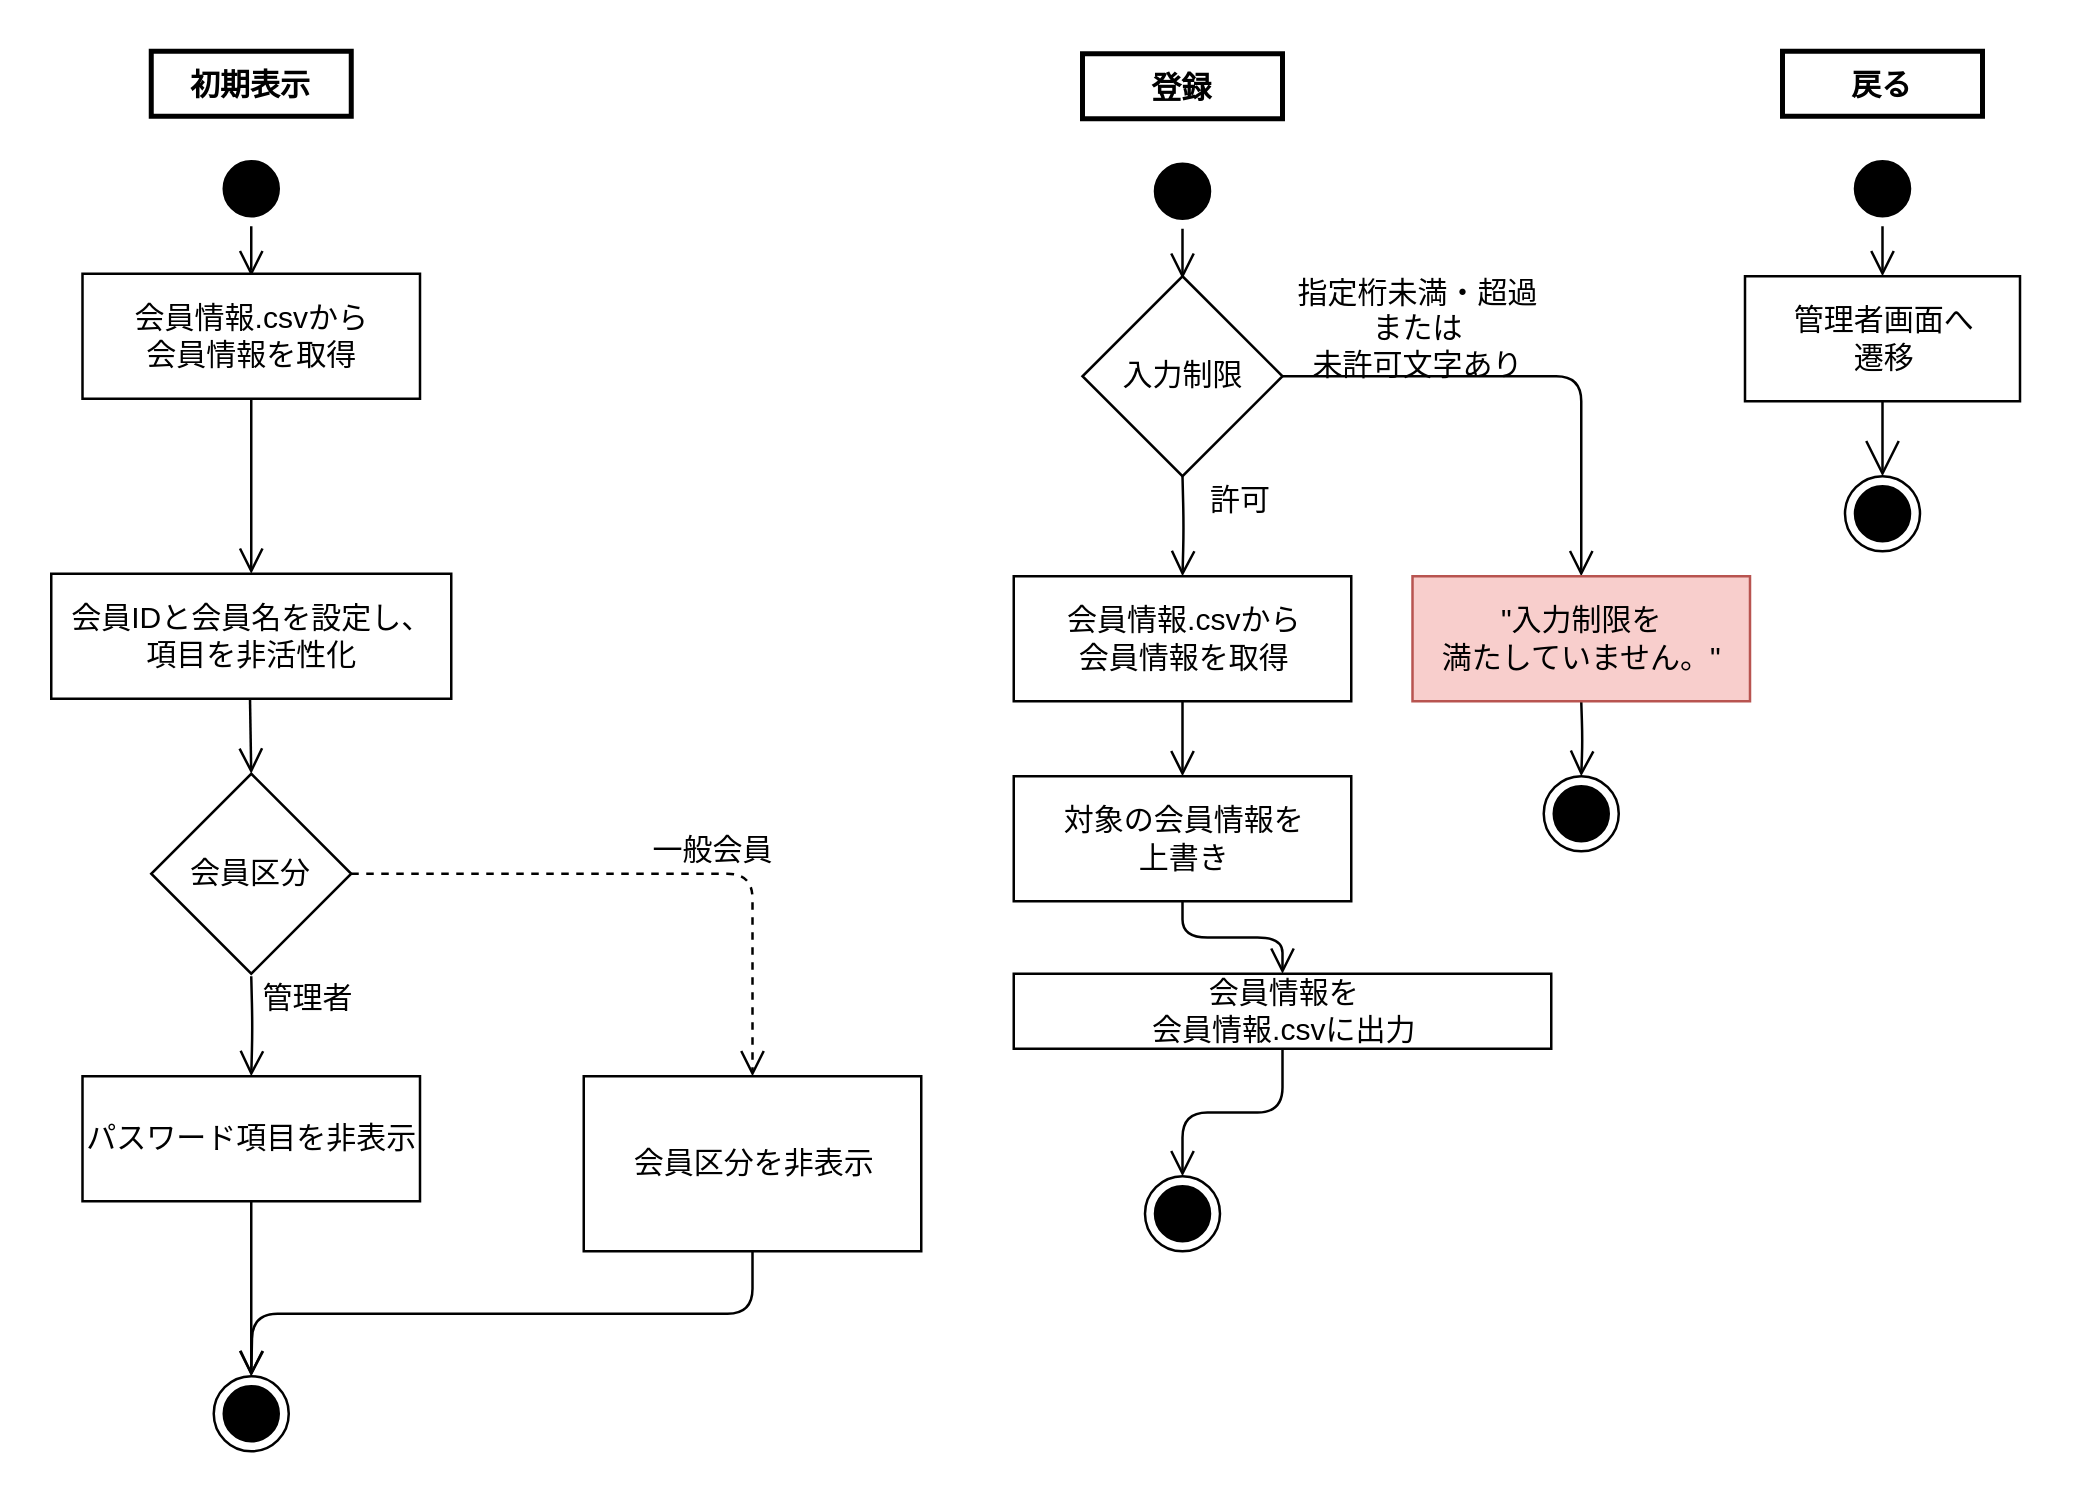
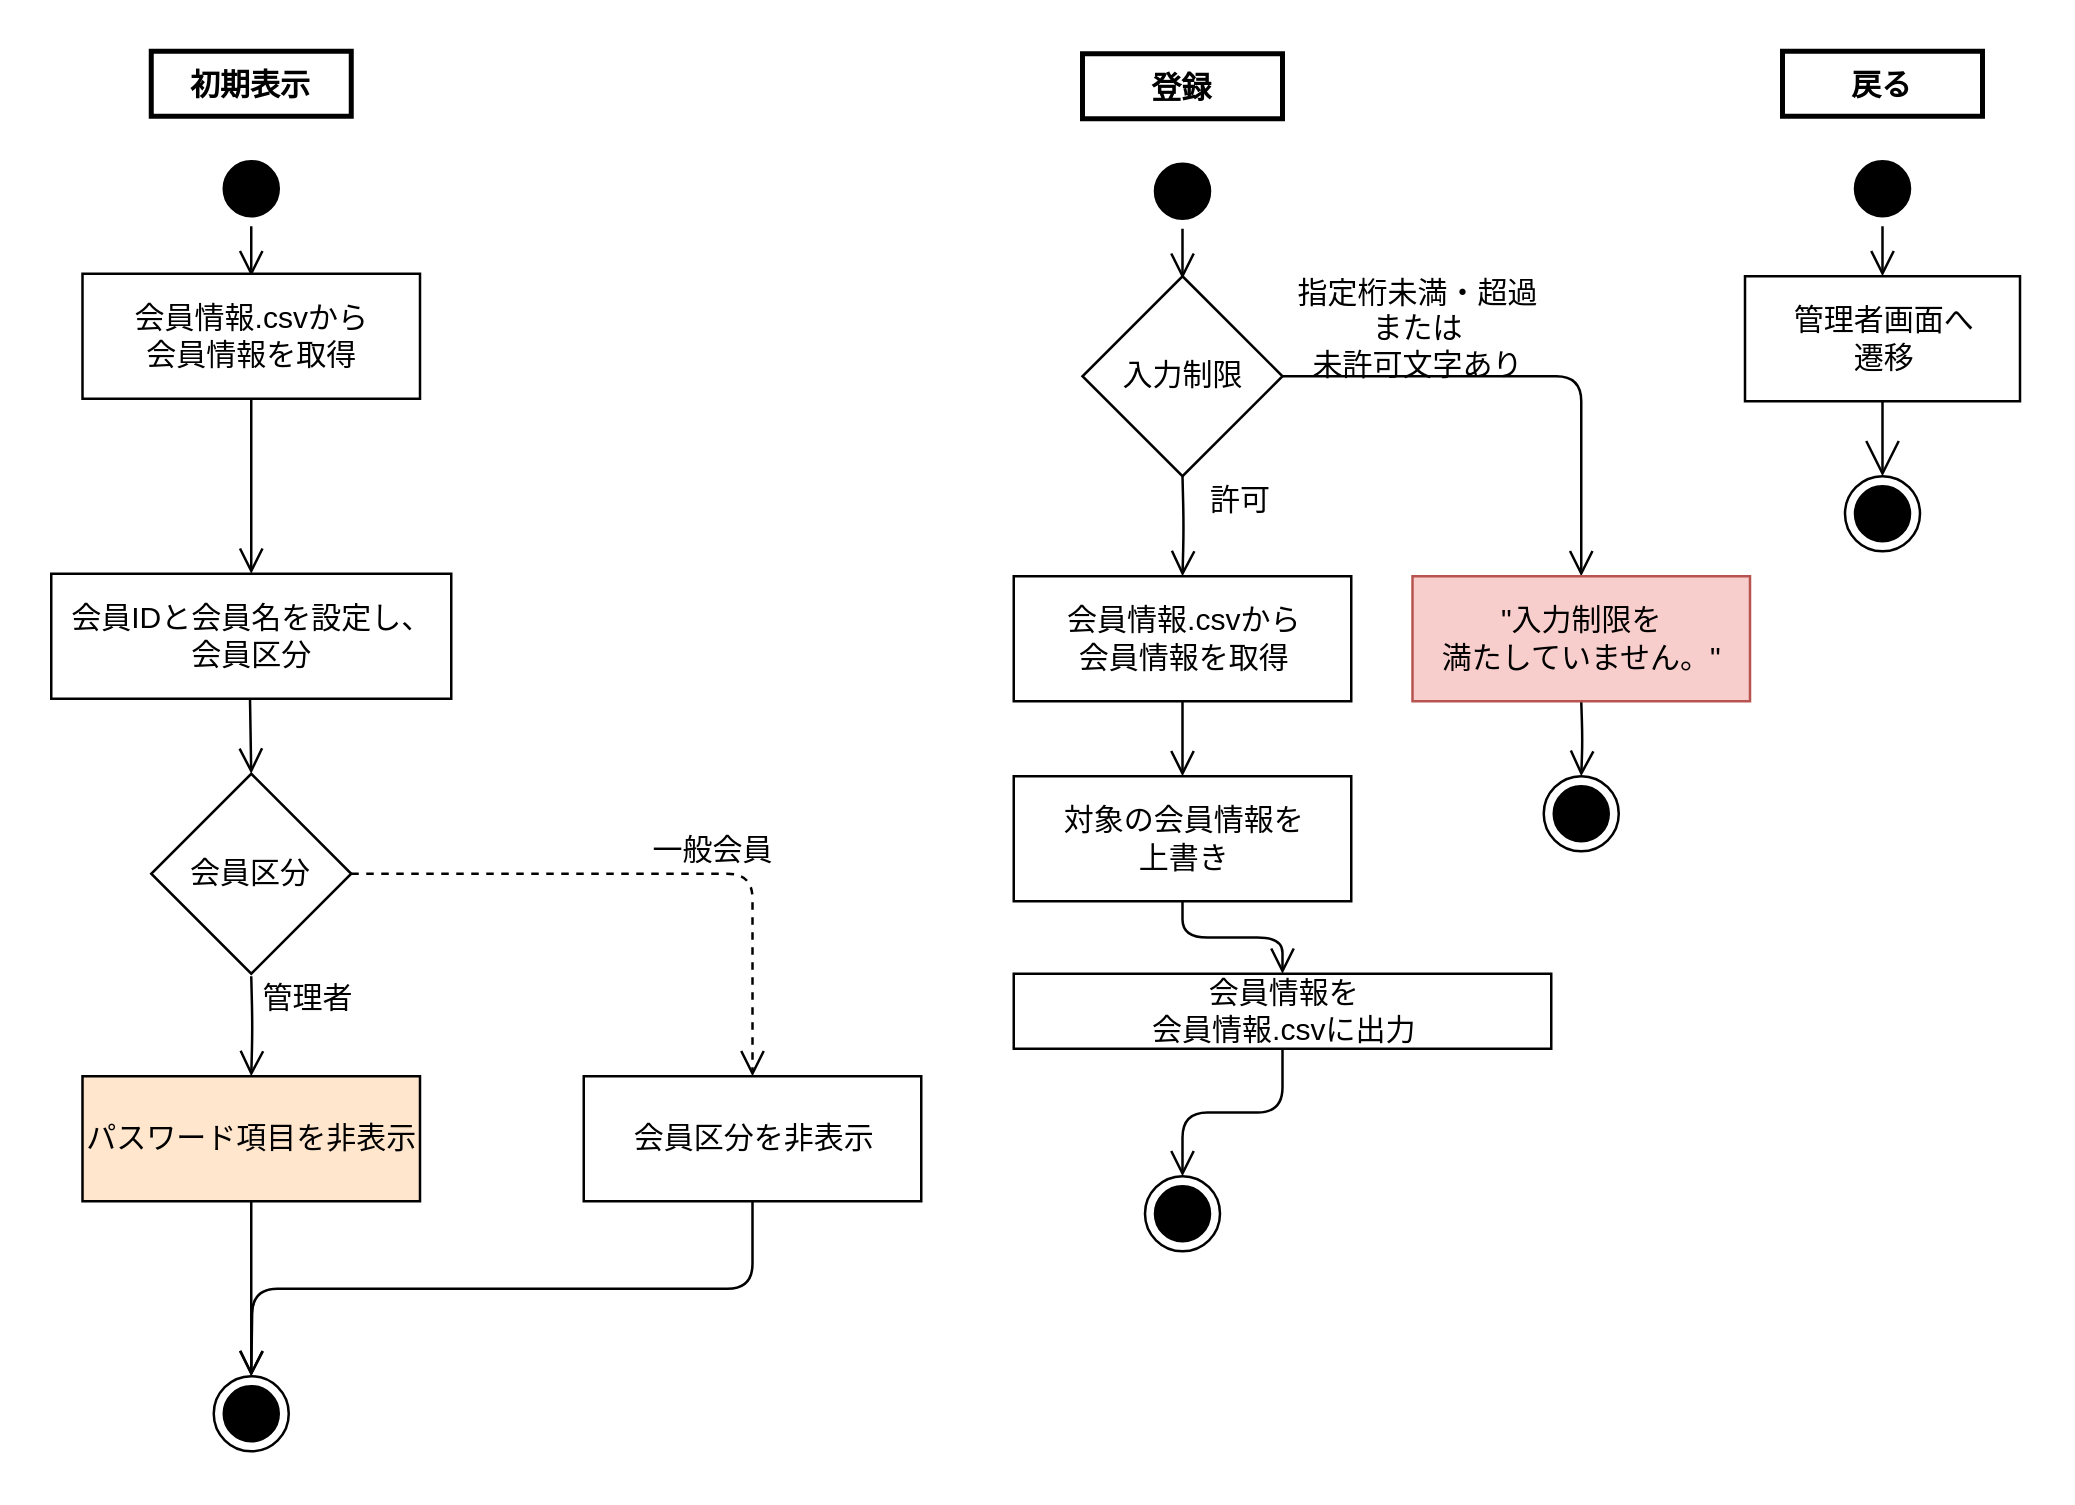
  <mxCell id="0" />
  <mxCell id="1" parent="0" />
  <mxCell id="2" value="登録" style="text;align=center;fontStyle=1;verticalAlign=middle;spacingLeft=3;spacingRight=3;strokeColor=#000000;rotatable=0;points=[[0,0.5],[1,0.5]];portConstraint=eastwest;fontColor=#000000;fillColor=#FFFFFF;strokeWidth=2;" parent="1" vertex="1"><mxGeometry x="432.5" y="21" width="80" height="26" as="geometry" /></mxCell>
  <mxCell id="3" value="" style="ellipse;html=1;shape=startState;fillColor=#000000;strokeColor=#000000;" parent="1" vertex="1"><mxGeometry x="457.5" y="61" width="30" height="30" as="geometry" /></mxCell>
  <mxCell id="4" value="" style="edgeStyle=orthogonalEdgeStyle;html=1;verticalAlign=bottom;endArrow=open;endSize=8;strokeColor=#000000;entryX=0.5;entryY=0;entryDx=0;entryDy=0;exitX=0.5;exitY=1;exitDx=0;exitDy=0;" parent="1" source="3" edge="1"><mxGeometry relative="1" as="geometry"><mxPoint x="472.5" y="111" as="targetPoint" /><mxPoint x="321.5" y="101" as="sourcePoint" /></mxGeometry></mxCell>
  <mxCell id="5" value="" style="ellipse;html=1;shape=startState;fillColor=#000000;strokeColor=#000000;" parent="1" vertex="1"><mxGeometry x="737.5" y="60" width="30" height="30" as="geometry" /></mxCell>
  <mxCell id="6" value="" style="edgeStyle=orthogonalEdgeStyle;html=1;verticalAlign=bottom;endArrow=open;endSize=8;strokeColor=#000000;" parent="1" source="5" target="7" edge="1"><mxGeometry relative="1" as="geometry"><mxPoint x="753.5" y="150" as="targetPoint" /></mxGeometry></mxCell>
  <mxCell id="7" value="管理者画面へ&lt;br&gt;遷移" style="html=1;fillColor=#FFFFFF;fontColor=#000000;strokeColor=#000000;" parent="1" vertex="1"><mxGeometry x="697.5" y="110" width="110" height="50" as="geometry" /></mxCell>
  <mxCell id="8" value="戻る" style="text;align=center;fontStyle=1;verticalAlign=middle;spacingLeft=3;spacingRight=3;strokeColor=#000000;rotatable=0;points=[[0,0.5],[1,0.5]];portConstraint=eastwest;fontColor=#000000;fillColor=#FFFFFF;strokeWidth=2;" parent="1" vertex="1"><mxGeometry x="712.5" y="20" width="80" height="26" as="geometry" /></mxCell>
  <mxCell id="9" value="" style="ellipse;html=1;shape=endState;fillColor=#000000;strokeColor=#000000;fontColor=#000000;" parent="1" vertex="1"><mxGeometry x="737.5" y="190" width="30" height="30" as="geometry" /></mxCell>
  <mxCell id="10" value="" style="endArrow=open;endFill=1;endSize=12;html=1;strokeColor=#000000;fontColor=#000000;exitX=0.5;exitY=1;exitDx=0;exitDy=0;entryX=0.5;entryY=0;entryDx=0;entryDy=0;" parent="1" source="7" target="9" edge="1"><mxGeometry width="160" relative="1" as="geometry"><mxPoint x="923.5" y="530" as="sourcePoint" /><mxPoint x="1083.5" y="530" as="targetPoint" /></mxGeometry></mxCell>
  <mxCell id="11" value="入力制限" style="rhombus;whiteSpace=wrap;html=1;fillColor=#FFFFFF;strokeColor=#000000;fontColor=#000000;" vertex="1" parent="1"><mxGeometry x="432.5" y="110" width="80" height="80" as="geometry" /></mxCell>
  <mxCell id="12" value="" style="edgeStyle=orthogonalEdgeStyle;html=1;verticalAlign=bottom;endArrow=open;endSize=8;strokeColor=#000000;entryX=0.5;entryY=0;entryDx=0;entryDy=0;exitX=0.5;exitY=1;exitDx=0;exitDy=0;" edge="1" parent="1" target="13"><mxGeometry relative="1" as="geometry"><mxPoint x="732.5" y="370" as="targetPoint" /><mxPoint x="632" y="280" as="sourcePoint" /></mxGeometry></mxCell>
  <mxCell id="13" value="" style="ellipse;html=1;shape=endState;fillColor=#000000;strokeColor=#000000;fontColor=#000000;" vertex="1" parent="1"><mxGeometry x="617" y="310" width="30" height="30" as="geometry" /></mxCell>
  <mxCell id="14" value="" style="edgeStyle=orthogonalEdgeStyle;html=1;verticalAlign=bottom;endArrow=open;endSize=8;strokeColor=#000000;entryX=0.5;entryY=0;entryDx=0;entryDy=0;exitX=1;exitY=0.5;exitDx=0;exitDy=0;" edge="1" parent="1" source="11" target="20"><mxGeometry relative="1" as="geometry"><mxPoint x="313" y="230" as="targetPoint" /><mxPoint x="482.5" y="80" as="sourcePoint" /></mxGeometry></mxCell>
  <mxCell id="15" value="指定桁未満・超過&lt;br&gt;または&lt;br&gt;未許可文字あり" style="text;html=1;strokeColor=none;fillColor=none;align=center;verticalAlign=middle;whiteSpace=wrap;rounded=0;fontColor=#000000;" vertex="1" parent="1"><mxGeometry x="492.5" y="121" width="148" height="20" as="geometry" /></mxCell>
  <mxCell id="16" value="" style="edgeStyle=orthogonalEdgeStyle;html=1;verticalAlign=bottom;endArrow=open;endSize=8;strokeColor=#000000;" edge="1" parent="1" target="18"><mxGeometry relative="1" as="geometry"><mxPoint x="482.5" y="120" as="targetPoint" /><mxPoint x="472.5" y="190" as="sourcePoint" /></mxGeometry></mxCell>
  <mxCell id="17" value="許可" style="text;html=1;strokeColor=none;fillColor=none;align=center;verticalAlign=middle;whiteSpace=wrap;rounded=0;fontColor=#000000;" vertex="1" parent="1"><mxGeometry x="472.5" y="190" width="46" height="20" as="geometry" /></mxCell>
  <mxCell id="18" value="会員情報.csvから&lt;br&gt;会員情報を取得" style="html=1;fillColor=#FFFFFF;fontColor=#000000;strokeColor=#000000;" vertex="1" parent="1"><mxGeometry x="405" y="230" width="135" height="50" as="geometry" /></mxCell>
  <mxCell id="19" value="" style="edgeStyle=orthogonalEdgeStyle;html=1;verticalAlign=bottom;endArrow=open;endSize=8;strokeColor=#000000;entryX=0.5;entryY=0;entryDx=0;entryDy=0;" edge="1" parent="1" source="18"><mxGeometry relative="1" as="geometry"><mxPoint x="472.5" y="310" as="targetPoint" /><mxPoint x="323" y="290" as="sourcePoint" /></mxGeometry></mxCell>
  <mxCell id="20" value="&quot;入力制限を&lt;br&gt;満たしていません。&quot;" style="html=1;fillColor=#f8cecc;strokeColor=#b85450;fontColor=#000000;" vertex="1" parent="1"><mxGeometry x="564.5" y="230" width="135" height="50" as="geometry" /></mxCell>
  <mxCell id="21" value="初期表示" style="text;align=center;fontStyle=1;verticalAlign=middle;spacingLeft=3;spacingRight=3;strokeColor=#000000;rotatable=0;points=[[0,0.5],[1,0.5]];portConstraint=eastwest;fontColor=#000000;fillColor=#FFFFFF;strokeWidth=2;" vertex="1" parent="1"><mxGeometry x="60" y="20" width="80" height="26" as="geometry" /></mxCell>
  <mxCell id="22" value="" style="ellipse;html=1;shape=startState;fillColor=#000000;strokeColor=#000000;" vertex="1" parent="1"><mxGeometry x="85" y="60" width="30" height="30" as="geometry" /></mxCell>
  <mxCell id="23" value="" style="edgeStyle=orthogonalEdgeStyle;html=1;verticalAlign=bottom;endArrow=open;endSize=8;strokeColor=#000000;entryX=0.5;entryY=0;entryDx=0;entryDy=0;exitX=0.5;exitY=1;exitDx=0;exitDy=0;" edge="1" parent="1" source="22"><mxGeometry relative="1" as="geometry"><mxPoint x="100" y="110" as="targetPoint" /><mxPoint x="-51" y="100" as="sourcePoint" /></mxGeometry></mxCell>
  <mxCell id="24" value="会員情報.csvから&lt;br&gt;会員情報を取得" style="html=1;fillColor=#FFFFFF;fontColor=#000000;strokeColor=#000000;" vertex="1" parent="1"><mxGeometry x="32.5" y="109" width="135" height="50" as="geometry" /></mxCell>
- <mxCell id="25" value="会員IDと会員名を設定し、&lt;br&gt;項目を非活性化" style="html=1;fillColor=#FFFFFF;fontColor=#000000;strokeColor=#000000;" vertex="1" parent="1"><mxGeometry x="20" y="229" width="160" height="50" as="geometry" /></mxCell>
+ <mxCell id="25" value="会員IDと会員名を設定し、&lt;br&gt;会員区分" style="html=1;fillColor=#FFFFFF;fontColor=#000000;strokeColor=#000000;" vertex="1" parent="1"><mxGeometry x="20" y="229" width="160" height="50" as="geometry" /></mxCell>
  <mxCell id="26" value="" style="edgeStyle=orthogonalEdgeStyle;html=1;verticalAlign=bottom;endArrow=open;endSize=8;strokeColor=#000000;entryX=0.5;entryY=0;entryDx=0;entryDy=0;exitX=0.5;exitY=1;exitDx=0;exitDy=0;" edge="1" parent="1" source="24" target="25"><mxGeometry relative="1" as="geometry"><mxPoint x="310" y="239" as="targetPoint" /><mxPoint x="310" y="199" as="sourcePoint" /></mxGeometry></mxCell>
  <mxCell id="27" value="" style="edgeStyle=orthogonalEdgeStyle;html=1;verticalAlign=bottom;endArrow=open;endSize=8;strokeColor=#000000;entryX=0.5;entryY=0;entryDx=0;entryDy=0;" edge="1" parent="1" target="28"><mxGeometry relative="1" as="geometry"><mxPoint x="99.5" y="319" as="targetPoint" /><mxPoint x="99.5" y="279" as="sourcePoint" /></mxGeometry></mxCell>
  <mxCell id="28" value="会員区分" style="rhombus;whiteSpace=wrap;html=1;fillColor=#FFFFFF;strokeColor=#000000;fontColor=#000000;" vertex="1" parent="1"><mxGeometry x="60" y="309" width="80" height="80" as="geometry" /></mxCell>
  <mxCell id="29" value="" style="edgeStyle=orthogonalEdgeStyle;html=1;verticalAlign=bottom;endArrow=open;endSize=8;strokeColor=#000000;entryX=0.5;entryY=0;entryDx=0;entryDy=0;" edge="1" parent="1" target="30"><mxGeometry relative="1" as="geometry"><mxPoint x="310" y="319" as="targetPoint" /><mxPoint x="100" y="390" as="sourcePoint" /></mxGeometry></mxCell>
- <mxCell id="30" value="パスワード項目を非表示" style="html=1;fillColor=#FFFFFF;fontColor=#000000;strokeColor=#000000;" vertex="1" parent="1"><mxGeometry x="32.5" y="430" width="135" height="50" as="geometry" /></mxCell>
+ <mxCell id="30" value="パスワード項目を非表示" style="html=1;fillColor=#ffe6cc;fontColor=#000000;strokeColor=#000000;" vertex="1" parent="1"><mxGeometry x="32.5" y="430" width="135" height="50" as="geometry" /></mxCell>
  <mxCell id="31" value="管理者" style="text;html=1;strokeColor=none;fillColor=none;align=center;verticalAlign=middle;whiteSpace=wrap;rounded=0;fontColor=#000000;" vertex="1" parent="1"><mxGeometry x="100" y="389" width="46" height="20" as="geometry" /></mxCell>
- <mxCell id="32" value="会員区分を非表示" style="html=1;fillColor=#FFFFFF;fontColor=#000000;strokeColor=#000000;" vertex="1" parent="1"><mxGeometry x="233" y="430" width="135" height="70" as="geometry" /></mxCell>
+ <mxCell id="32" value="会員区分を非表示" style="html=1;fillColor=#FFFFFF;fontColor=#000000;strokeColor=#000000;" vertex="1" parent="1"><mxGeometry x="233" y="430" width="135" height="50" as="geometry" /></mxCell>
  <mxCell id="33" value="一般会員" style="text;html=1;strokeColor=none;fillColor=none;align=center;verticalAlign=middle;whiteSpace=wrap;rounded=0;fontColor=#000000;" vertex="1" parent="1"><mxGeometry x="250" y="330" width="70" height="20" as="geometry" /></mxCell>
  <mxCell id="34" value="" style="edgeStyle=orthogonalEdgeStyle;html=1;verticalAlign=bottom;endArrow=open;endSize=8;strokeColor=#000000;entryX=0.5;entryY=0;entryDx=0;entryDy=0;dashed=1;" edge="1" parent="1" source="28" target="32"><mxGeometry relative="1" as="geometry"><mxPoint x="482.5" y="320" as="targetPoint" /><mxPoint x="482.5" y="290" as="sourcePoint" /></mxGeometry></mxCell>
  <mxCell id="35" value="" style="ellipse;html=1;shape=endState;fillColor=#000000;strokeColor=#000000;fontColor=#000000;" vertex="1" parent="1"><mxGeometry x="85" y="550" width="30" height="30" as="geometry" /></mxCell>
  <mxCell id="36" value="" style="edgeStyle=orthogonalEdgeStyle;html=1;verticalAlign=bottom;endArrow=open;endSize=8;strokeColor=#000000;entryX=0.5;entryY=0;entryDx=0;entryDy=0;" edge="1" parent="1" source="30" target="35"><mxGeometry relative="1" as="geometry"><mxPoint x="310.5" y="440" as="targetPoint" /><mxPoint x="150" y="359" as="sourcePoint" /></mxGeometry></mxCell>
  <mxCell id="37" value="" style="edgeStyle=orthogonalEdgeStyle;html=1;verticalAlign=bottom;endArrow=open;endSize=8;strokeColor=#000000;exitX=0.5;exitY=1;exitDx=0;exitDy=0;" edge="1" parent="1" source="32"><mxGeometry relative="1" as="geometry"><mxPoint x="100" y="550" as="targetPoint" /><mxPoint x="160" y="369" as="sourcePoint" /></mxGeometry></mxCell>
  <mxCell id="38" value="対象の会員情報を&lt;br&gt;上書き" style="html=1;fillColor=#FFFFFF;fontColor=#000000;strokeColor=#000000;" vertex="1" parent="1"><mxGeometry x="405" y="310" width="135" height="50" as="geometry" /></mxCell>
  <mxCell id="39" value="会員情報を&lt;br&gt;会員情報.csvに出力" style="html=1;fillColor=#FFFFFF;fontColor=#000000;strokeColor=#000000;" vertex="1" parent="1"><mxGeometry x="405" y="389" width="215" height="30" as="geometry" /></mxCell>
  <mxCell id="40" value="" style="ellipse;html=1;shape=endState;fillColor=#000000;strokeColor=#000000;fontColor=#000000;" vertex="1" parent="1"><mxGeometry x="457.5" y="470" width="30" height="30" as="geometry" /></mxCell>
  <mxCell id="41" value="" style="edgeStyle=orthogonalEdgeStyle;html=1;verticalAlign=bottom;endArrow=open;endSize=8;strokeColor=#000000;entryX=0.5;entryY=0;entryDx=0;entryDy=0;" edge="1" parent="1" source="38" target="39"><mxGeometry relative="1" as="geometry"><mxPoint x="482.5" y="320" as="targetPoint" /><mxPoint x="482.5" y="290" as="sourcePoint" /></mxGeometry></mxCell>
  <mxCell id="42" value="" style="edgeStyle=orthogonalEdgeStyle;html=1;verticalAlign=bottom;endArrow=open;endSize=8;strokeColor=#000000;entryX=0.5;entryY=0;entryDx=0;entryDy=0;" edge="1" parent="1" source="39" target="40"><mxGeometry relative="1" as="geometry"><mxPoint x="492.5" y="330" as="targetPoint" /><mxPoint x="492.5" y="300" as="sourcePoint" /></mxGeometry></mxCell>
